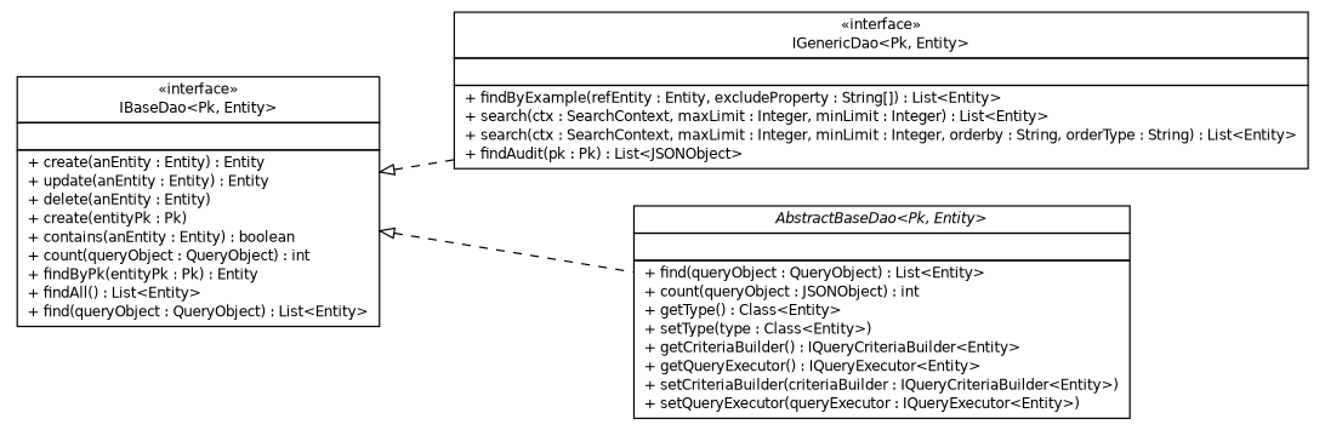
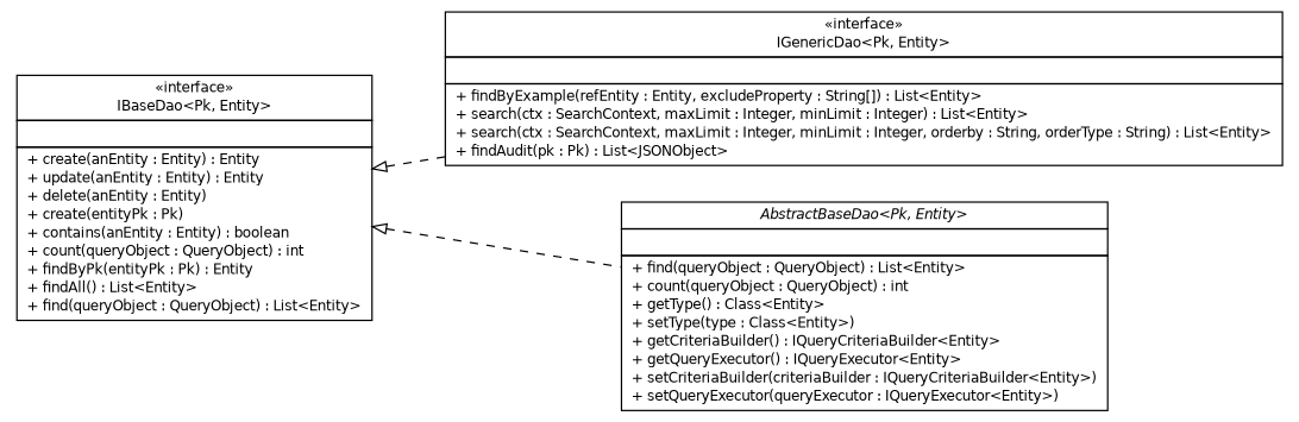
  digraph {
    nodesep=0.25
    rankdir=LR
    ranksep=0.5
    node [fontcolor=black fontname=Helvetica fontsize=10.0 shape=plaintext]
    edge [arrowtail=empty dir=back fontname=Helvetica fontsize=10 headport=p labelfontname=Helvetica labelfontsize=10 style=dashed tailport=p]
    n1 [label=<<table title="com.inn.headstartdemo.dao.generic.IGenericDao" border="0" cellborder="1" cellspacing="0" cellpadding="2" port="p" href="./IGenericDao.html"> 		<tr><td><table border="0" cellspacing="0" cellpadding="1"> <tr><td align="center" balign="center"> &#171;interface&#187; </td></tr> <tr><td align="center" balign="center"> IGenericDao&lt;Pk, Entity&gt; </td></tr> 		</table></td></tr> 		<tr><td><table border="0" cellspacing="0" cellpadding="1"> <tr><td align="left" balign="left">  </td></tr> 		</table></td></tr> 		<tr><td><table border="0" cellspacing="0" cellpadding="1"> <tr><td align="left" balign="left"> + findByExample(refEntity : Entity, excludeProperty : String[]) : List&lt;Entity&gt; </td></tr> <tr><td align="left" balign="left"> + search(ctx : SearchContext, maxLimit : Integer, minLimit : Integer) : List&lt;Entity&gt; </td></tr> <tr><td align="left" balign="left"> + search(ctx : SearchContext, maxLimit : Integer, minLimit : Integer, orderby : String, orderType : String) : List&lt;Entity&gt; </td></tr> <tr><td align="left" balign="left"> + findAudit(pk : Pk) : List&lt;JSONObject&gt; </td></tr> 		</table></td></tr> 		</table>>]
-   n2 [label=<<table title="com.inn.headstartdemo.dao.generic.AbstractBaseDao" border="0" cellborder="1" cellspacing="0" cellpadding="2" port="p" href="./AbstractBaseDao.html"> 		<tr><td><table border="0" cellspacing="0" cellpadding="1"> <tr><td align="center" balign="center"><font face="Helvetica-Oblique"> AbstractBaseDao&lt;Pk, Entity&gt; </font></td></tr> 		</table></td></tr> 		<tr><td><table border="0" cellspacing="0" cellpadding="1"> <tr><td align="left" balign="left">  </td></tr> 		</table></td></tr> 		<tr><td><table border="0" cellspacing="0" cellpadding="1"> <tr><td align="left" balign="left"> + find(queryObject : QueryObject) : List&lt;Entity&gt; </td></tr> <tr><td align="left" balign="left"> + count(queryObject : JSONObject) : int </td></tr> <tr><td align="left" balign="left"> + getType() : Class&lt;Entity&gt; </td></tr> <tr><td align="left" balign="left"> + setType(type : Class&lt;Entity&gt;) </td></tr> <tr><td align="left" balign="left"> + getCriteriaBuilder() : IQueryCriteriaBuilder&lt;Entity&gt; </td></tr> <tr><td align="left" balign="left"> + getQueryExecutor() : IQueryExecutor&lt;Entity&gt; </td></tr> <tr><td align="left" balign="left"> + setCriteriaBuilder(criteriaBuilder : IQueryCriteriaBuilder&lt;Entity&gt;) </td></tr> <tr><td align="left" balign="left"> + setQueryExecutor(queryExecutor : IQueryExecutor&lt;Entity&gt;) </td></tr> 		</table></td></tr> 		</table>>]
+   n2 [label=<<table title="com.inn.headstartdemo.dao.generic.AbstractBaseDao" border="0" cellborder="1" cellspacing="0" cellpadding="2" port="p" href="./AbstractBaseDao.html"> 		<tr><td><table border="0" cellspacing="0" cellpadding="1"> <tr><td align="center" balign="center"><font face="Helvetica-Oblique"> AbstractBaseDao&lt;Pk, Entity&gt; </font></td></tr> 		</table></td></tr> 		<tr><td><table border="0" cellspacing="0" cellpadding="1"> <tr><td align="left" balign="left">  </td></tr> 		</table></td></tr> 		<tr><td><table border="0" cellspacing="0" cellpadding="1"> <tr><td align="left" balign="left"> + find(queryObject : QueryObject) : List&lt;Entity&gt; </td></tr> <tr><td align="left" balign="left"> + count(queryObject : QueryObject) : int </td></tr> <tr><td align="left" balign="left"> + getType() : Class&lt;Entity&gt; </td></tr> <tr><td align="left" balign="left"> + setType(type : Class&lt;Entity&gt;) </td></tr> <tr><td align="left" balign="left"> + getCriteriaBuilder() : IQueryCriteriaBuilder&lt;Entity&gt; </td></tr> <tr><td align="left" balign="left"> + getQueryExecutor() : IQueryExecutor&lt;Entity&gt; </td></tr> <tr><td align="left" balign="left"> + setCriteriaBuilder(criteriaBuilder : IQueryCriteriaBuilder&lt;Entity&gt;) </td></tr> <tr><td align="left" balign="left"> + setQueryExecutor(queryExecutor : IQueryExecutor&lt;Entity&gt;) </td></tr> 		</table></td></tr> 		</table>>]
    n3 [label=<<table title="com.inn.headstartdemo.dao.generic.IBaseDao" border="0" cellborder="1" cellspacing="0" cellpadding="2" port="p" href="./IBaseDao.html"> 		<tr><td><table border="0" cellspacing="0" cellpadding="1"> <tr><td align="center" balign="center"> &#171;interface&#187; </td></tr> <tr><td align="center" balign="center"> IBaseDao&lt;Pk, Entity&gt; </td></tr> 		</table></td></tr> 		<tr><td><table border="0" cellspacing="0" cellpadding="1"> <tr><td align="left" balign="left">  </td></tr> 		</table></td></tr> 		<tr><td><table border="0" cellspacing="0" cellpadding="1"> <tr><td align="left" balign="left"> + create(anEntity : Entity) : Entity </td></tr> <tr><td align="left" balign="left"> + update(anEntity : Entity) : Entity </td></tr> <tr><td align="left" balign="left"> + delete(anEntity : Entity) </td></tr> <tr><td align="left" balign="left"> + create(entityPk : Pk) </td></tr> <tr><td align="left" balign="left"> + contains(anEntity : Entity) : boolean </td></tr> <tr><td align="left" balign="left"> + count(queryObject : QueryObject) : int </td></tr> <tr><td align="left" balign="left"> + findByPk(entityPk : Pk) : Entity </td></tr> <tr><td align="left" balign="left"> + findAll() : List&lt;Entity&gt; </td></tr> <tr><td align="left" balign="left"> + find(queryObject : QueryObject) : List&lt;Entity&gt; </td></tr> 		</table></td></tr> 		</table>>]
    n3 -> n1
    n3 -> n2
  }
